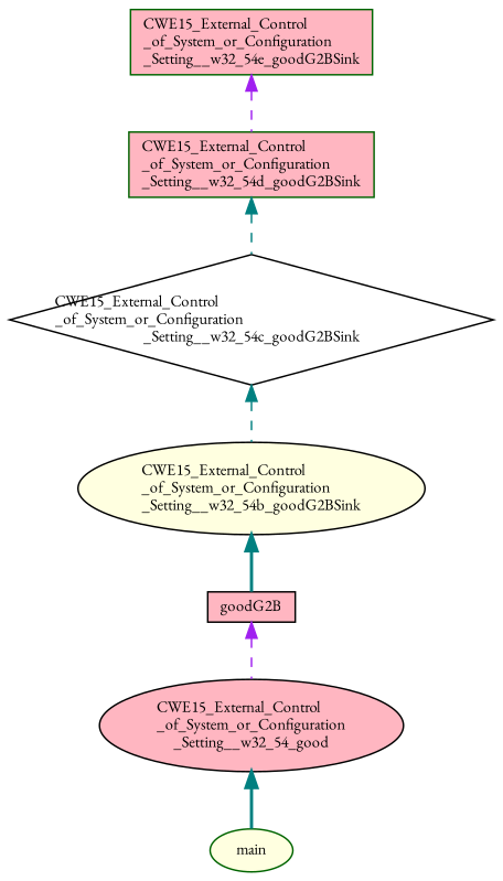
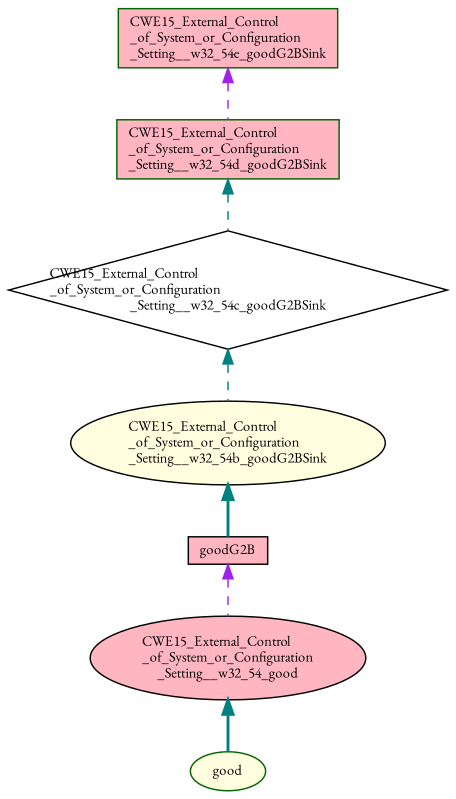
  digraph {
    rankdir=TB
    fontname="EB Garamond"
    node [color=black fillcolor=lightpink fontname="EB Garamond" fontsize=10 shape=box style=filled]
    edge [color=teal dir=back fontname="EB Garamond" fontsize=10 labelfontname=Helvetica labelfontsize=10 style=dashed]
    n1 [color=darkgreen fontcolor=black height=0.2 label="CWE15_External_Control\l_of_System_or_Configuration\l_Setting__w32_54e_goodG2BSink" width=0.4]
    n2 [color=darkgreen height=0.2 label="CWE15_External_Control\l_of_System_or_Configuration\l_Setting__w32_54d_goodG2BSink" width=0.4]
    n3 [fillcolor=white height=0.2 label="CWE15_External_Control\l_of_System_or_Configuration\l_Setting__w32_54c_goodG2BSink" shape=diamond width=0.4]
    n4 [fillcolor=lightyellow height=0.2 label="CWE15_External_Control\l_of_System_or_Configuration\l_Setting__w32_54b_goodG2BSink" shape=ellipse width=0.4]
    n5 [height=0.2 label=goodG2B width=0.4]
    n6 [height=0.2 label="CWE15_External_Control\l_of_System_or_Configuration\l_Setting__w32_54_good" shape=ellipse width=0.4]
-   n7 [color=darkgreen fillcolor=lightyellow height=0.2 label=main shape=ellipse width=0.4]
+   n7 [color=darkgreen fillcolor=lightyellow height=0.2 label=good shape=ellipse width=0.4]
    n1 -> n2 [color=purple]
    n2 -> n3
    n3 -> n4
    n4 -> n5 [style=bold]
    n5 -> n6 [color=purple]
    n6 -> n7 [style=bold]
  }
